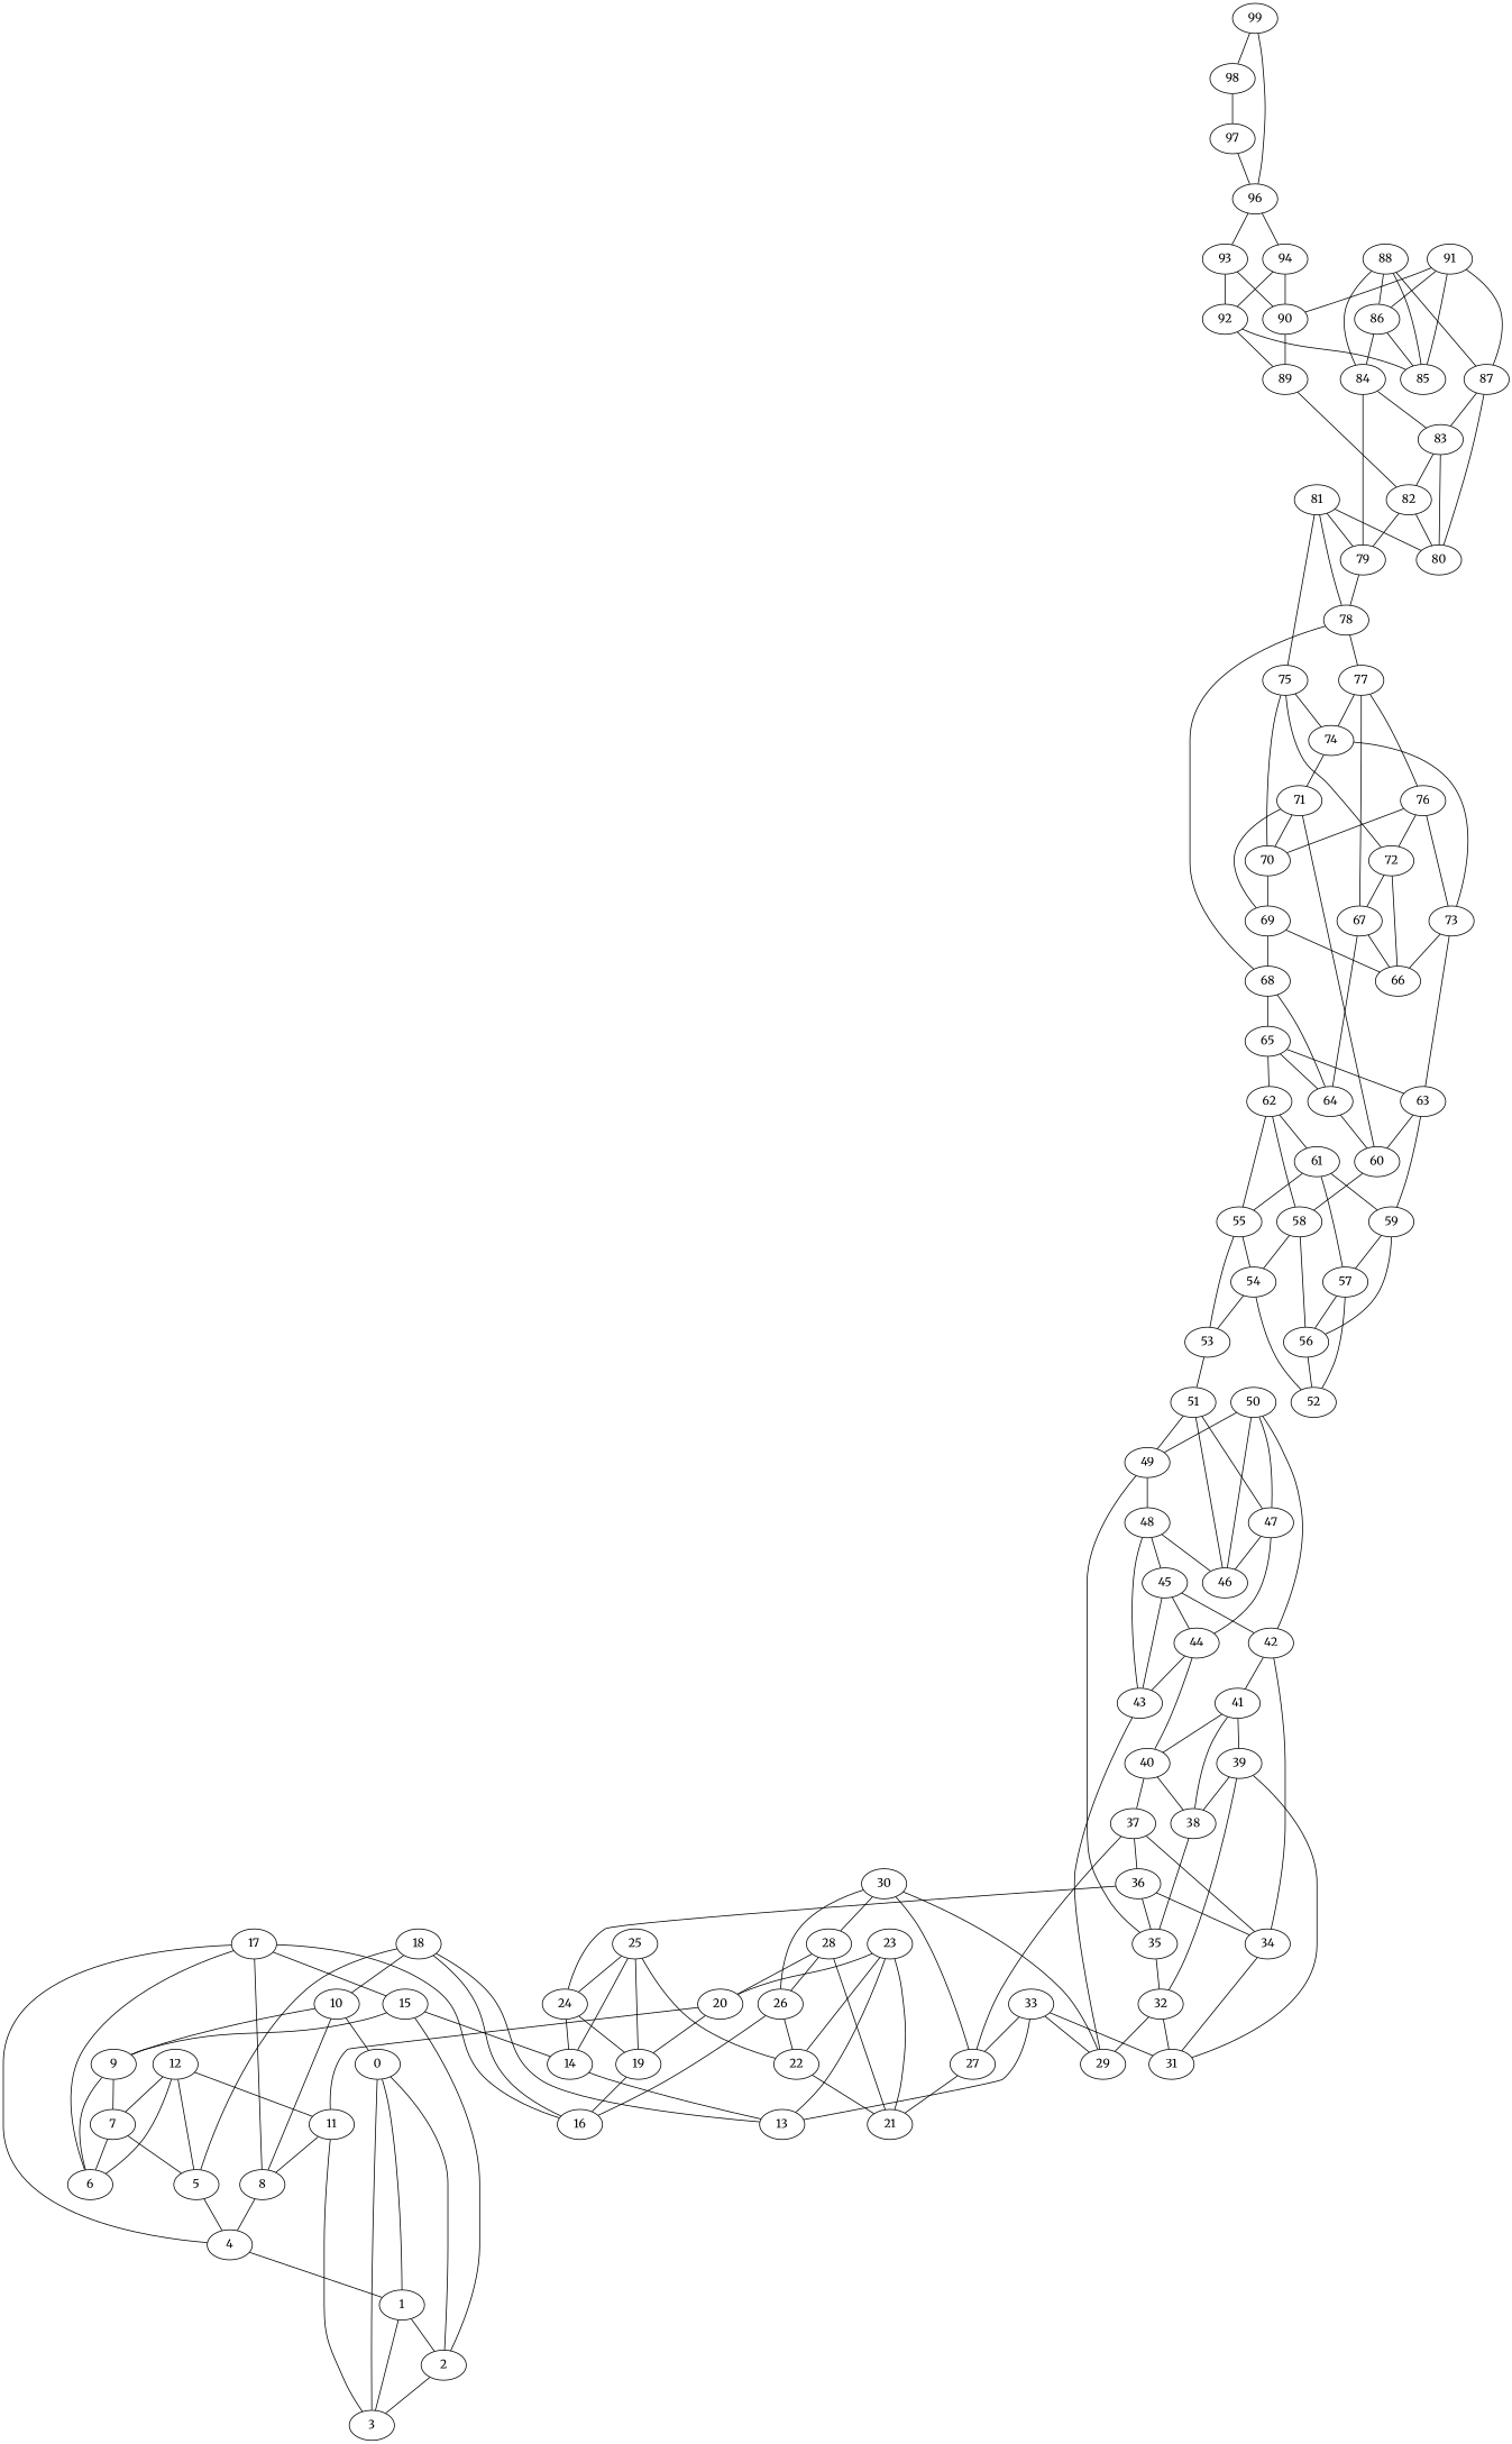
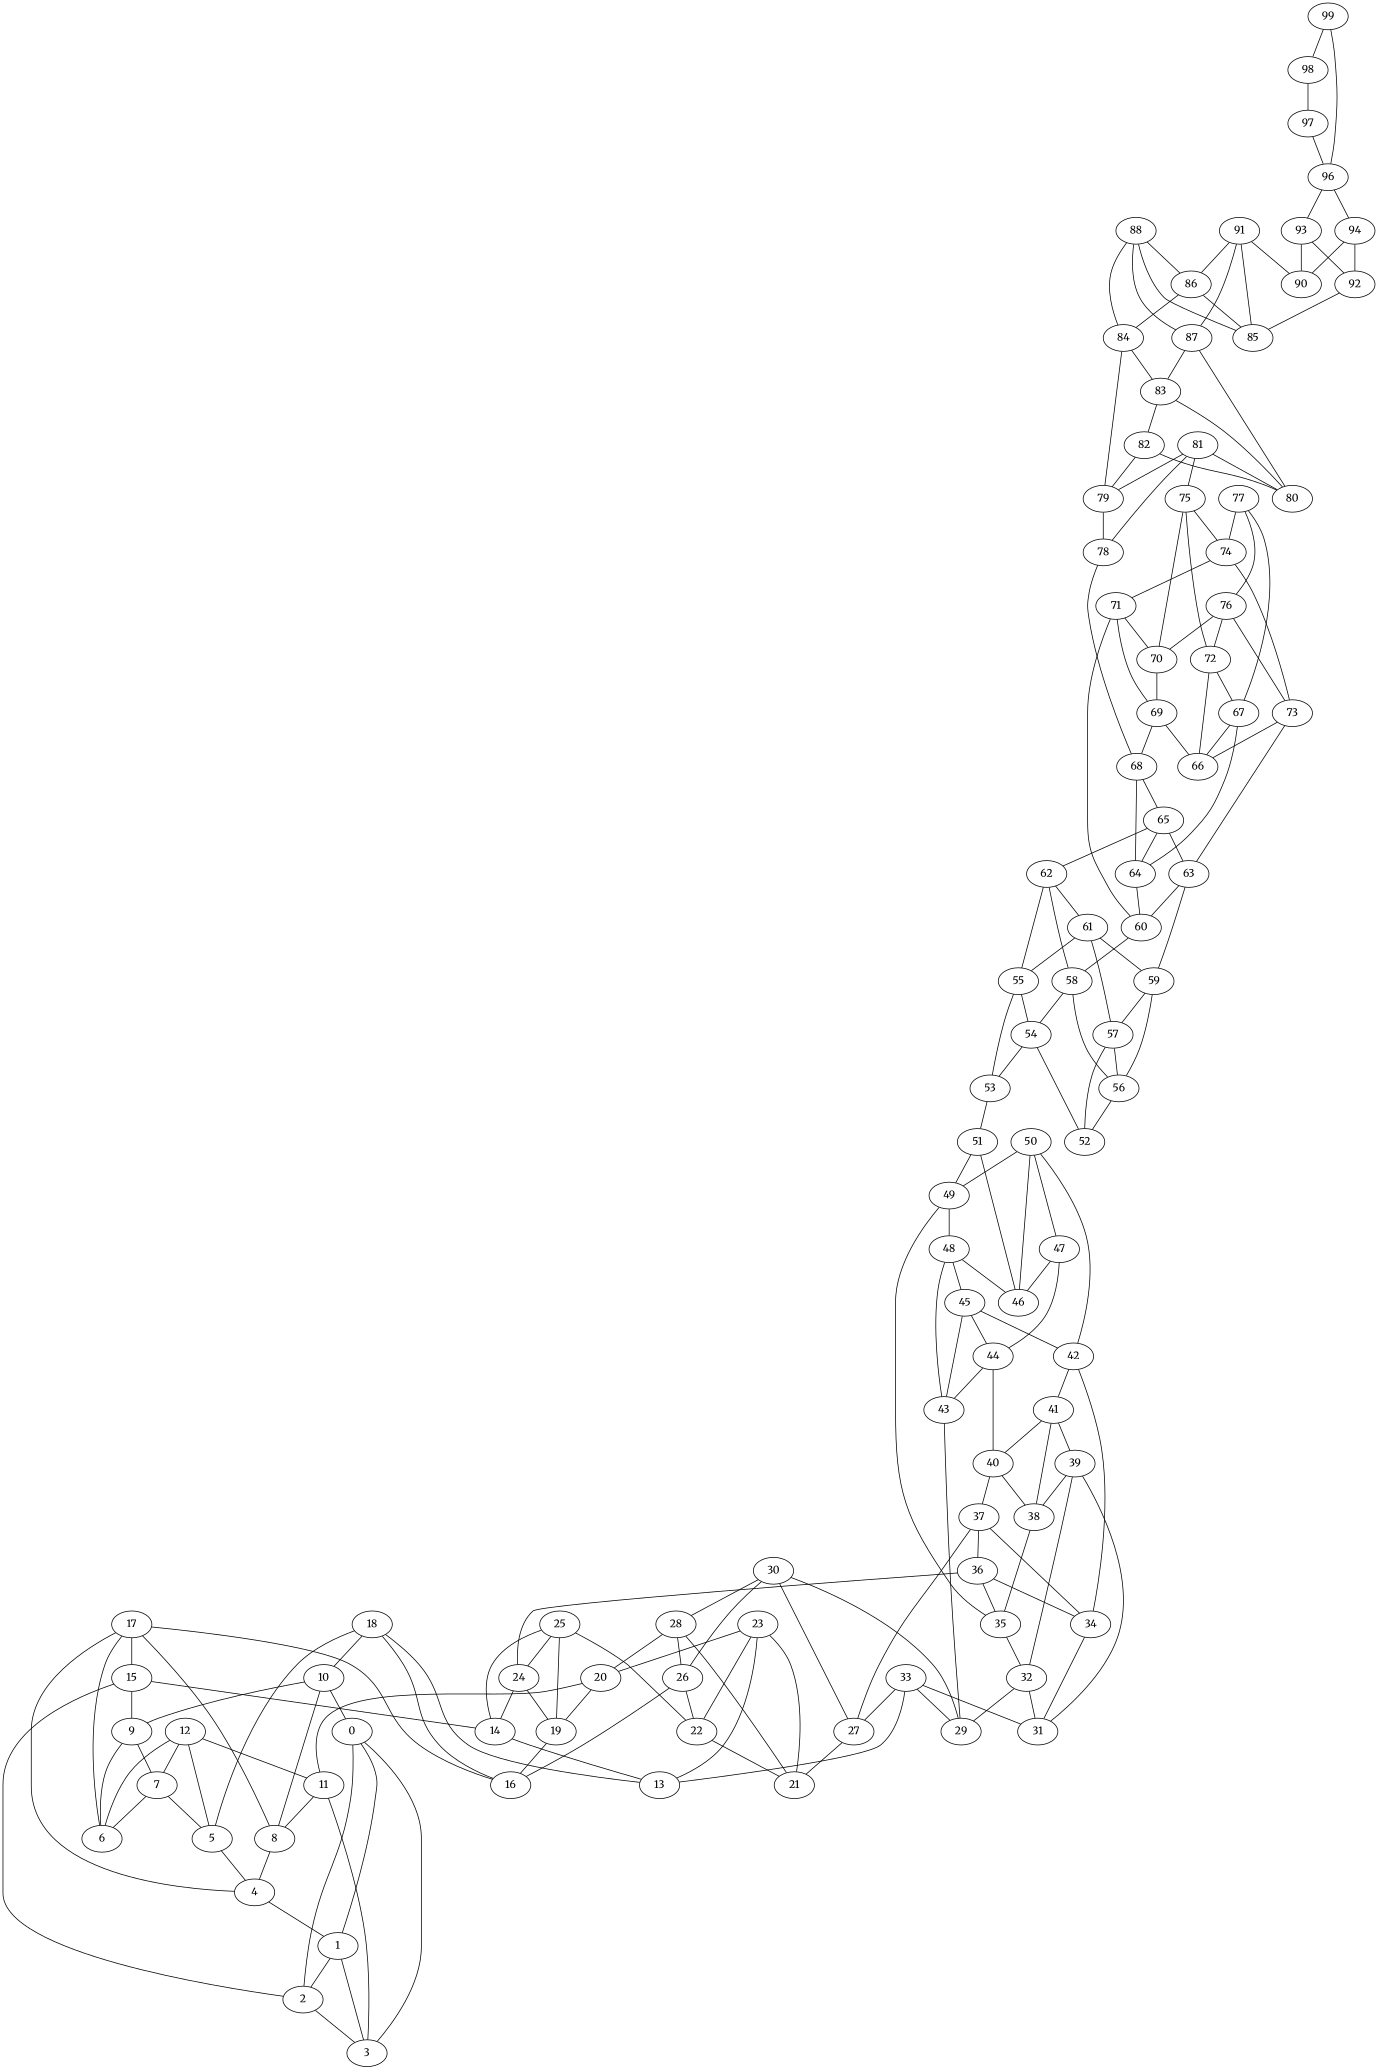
  graph {
    fontname=Merriweather
    node [fontname=Merriweather]
    edge [fontname=Merriweather]
    n1 [label=0]
    n2 [label=1]
    n3 [label=2]
    n4 [label=3]
    n5 [label=4]
    n6 [label=5]
    n7 [label=6]
    n8 [label=7]
    n9 [label=8]
    n10 [label=9]
    n11 [label=10]
    n12 [label=11]
    n13 [label=12]
    n14 [label=13]
    n15 [label=14]
    n16 [label=15]
    n17 [label=16]
    n18 [label=17]
    n19 [label=18]
    n20 [label=19]
    n21 [label=20]
    n22 [label=21]
    n23 [label=22]
    n24 [label=23]
    n25 [label=24]
    n26 [label=25]
    n27 [label=26]
    n28 [label=27]
    n29 [label=28]
    n30 [label=29]
    n31 [label=30]
    n32 [label=31]
    n33 [label=32]
    n34 [label=33]
    n35 [label=34]
    n36 [label=35]
    n37 [label=36]
    n38 [label=37]
    n39 [label=38]
    n40 [label=39]
    n41 [label=40]
    n42 [label=41]
    n43 [label=42]
    n44 [label=43]
    n45 [label=44]
    n46 [label=45]
    n47 [label=46]
    n48 [label=47]
    n49 [label=48]
    n50 [label=49]
    n51 [label=50]
    n52 [label=51]
    n53 [label=52]
    n54 [label=53]
    n55 [label=54]
    n56 [label=55]
    n57 [label=56]
    n58 [label=57]
    n59 [label=58]
    n60 [label=59]
    n61 [label=60]
    n62 [label=61]
    n63 [label=62]
    n64 [label=63]
    n65 [label=64]
    n66 [label=65]
    n67 [label=66]
    n68 [label=67]
    n69 [label=68]
    n70 [label=69]
    n71 [label=70]
    n72 [label=71]
    n73 [label=72]
    n74 [label=73]
    n75 [label=74]
    n76 [label=75]
    n77 [label=76]
    n78 [label=77]
    n79 [label=78]
    n80 [label=79]
    n81 [label=80]
    n82 [label=81]
    n83 [label=82]
    n84 [label=83]
    n85 [label=84]
    n86 [label=85]
    n87 [label=86]
    n88 [label=87]
    n89 [label=88]
-   n90 [label=89]
    n91 [label=90]
    n92 [label=91]
    n93 [label=92]
    n94 [label=93]
    n95 [label=94]
    n96 [label=96]
    n97 [label=97]
    n98 [label=98]
    n99 [label=99]
    n1 -- n2
    n1 -- n3
    n1 -- n4
    n2 -- n3
    n2 -- n4
    n3 -- n4
    n5 -- n2
    n6 -- n5
    n8 -- n6
    n8 -- n7
    n9 -- n5
    n10 -- n7
    n10 -- n8
    n11 -- n1
    n11 -- n9
    n11 -- n10
    n12 -- n4
    n12 -- n9
    n13 -- n6
    n13 -- n7
    n13 -- n8
    n13 -- n12
    n15 -- n14
    n16 -- n3
    n16 -- n10
    n16 -- n15
    n18 -- n5
    n18 -- n7
    n18 -- n9
    n18 -- n16
    n18 -- n17
    n19 -- n6
    n19 -- n11
    n19 -- n14
    n19 -- n17
    n20 -- n17
    n21 -- n12
    n21 -- n20
    n23 -- n22
    n24 -- n14
    n24 -- n21
    n24 -- n22
    n24 -- n23
    n25 -- n15
    n25 -- n20
    n26 -- n15
    n26 -- n20
    n26 -- n23
    n26 -- n25
    n27 -- n17
    n27 -- n23
    n28 -- n22
    n29 -- n21
    n29 -- n22
    n29 -- n27
    n31 -- n27
    n31 -- n28
    n31 -- n29
    n31 -- n30
    n33 -- n30
    n33 -- n32
    n34 -- n14
    n34 -- n28
    n34 -- n30
    n34 -- n32
    n35 -- n32
    n36 -- n33
    n37 -- n25
    n37 -- n35
    n37 -- n36
    n38 -- n28
    n38 -- n35
    n38 -- n37
    n39 -- n36
    n40 -- n32
    n40 -- n33
    n40 -- n39
    n41 -- n38
    n41 -- n39
    n42 -- n39
    n42 -- n40
    n42 -- n41
    n43 -- n35
    n43 -- n42
    n44 -- n30
    n45 -- n41
    n45 -- n44
    n46 -- n43
    n46 -- n44
    n46 -- n45
    n48 -- n45
    n48 -- n47
    n49 -- n44
    n49 -- n46
    n49 -- n47
    n50 -- n36
    n50 -- n49
    n51 -- n43
    n51 -- n47
    n51 -- n48
    n51 -- n50
    n52 -- n47
-   n52 -- n48
    n52 -- n50
    n54 -- n52
    n55 -- n53
    n55 -- n54
    n56 -- n54
    n56 -- n55
    n57 -- n53
    n58 -- n53
    n58 -- n57
    n59 -- n55
    n59 -- n57
    n60 -- n57
    n60 -- n58
    n61 -- n59
    n62 -- n56
    n62 -- n58
    n62 -- n60
    n63 -- n56
    n63 -- n59
    n63 -- n62
    n64 -- n60
    n64 -- n61
    n65 -- n61
    n66 -- n63
    n66 -- n64
    n66 -- n65
    n68 -- n65
    n68 -- n67
    n69 -- n65
    n69 -- n66
    n70 -- n67
    n70 -- n69
    n71 -- n70
    n72 -- n61
    n72 -- n70
    n72 -- n71
    n73 -- n67
    n73 -- n68
    n74 -- n64
    n74 -- n67
    n75 -- n72
    n75 -- n74
    n76 -- n71
    n76 -- n73
    n76 -- n75
    n77 -- n71
    n77 -- n73
    n77 -- n74
    n78 -- n68
    n78 -- n75
    n78 -- n77
    n79 -- n69
-   n79 -- n78
    n80 -- n79
    n82 -- n76
    n82 -- n79
    n82 -- n80
    n82 -- n81
    n83 -- n80
    n83 -- n81
    n84 -- n81
    n84 -- n83
    n85 -- n80
    n85 -- n84
    n87 -- n85
    n87 -- n86
    n88 -- n81
    n88 -- n84
    n89 -- n85
    n89 -- n86
    n89 -- n87
    n89 -- n88
-   n90 -- n83
-   n91 -- n90
    n92 -- n86
    n92 -- n87
    n92 -- n88
    n92 -- n91
    n93 -- n86
-   n93 -- n90
    n94 -- n91
    n94 -- n93
    n95 -- n91
    n95 -- n93
    n96 -- n94
    n96 -- n95
    n97 -- n96
    n98 -- n97
    n99 -- n96
    n99 -- n98
  }
